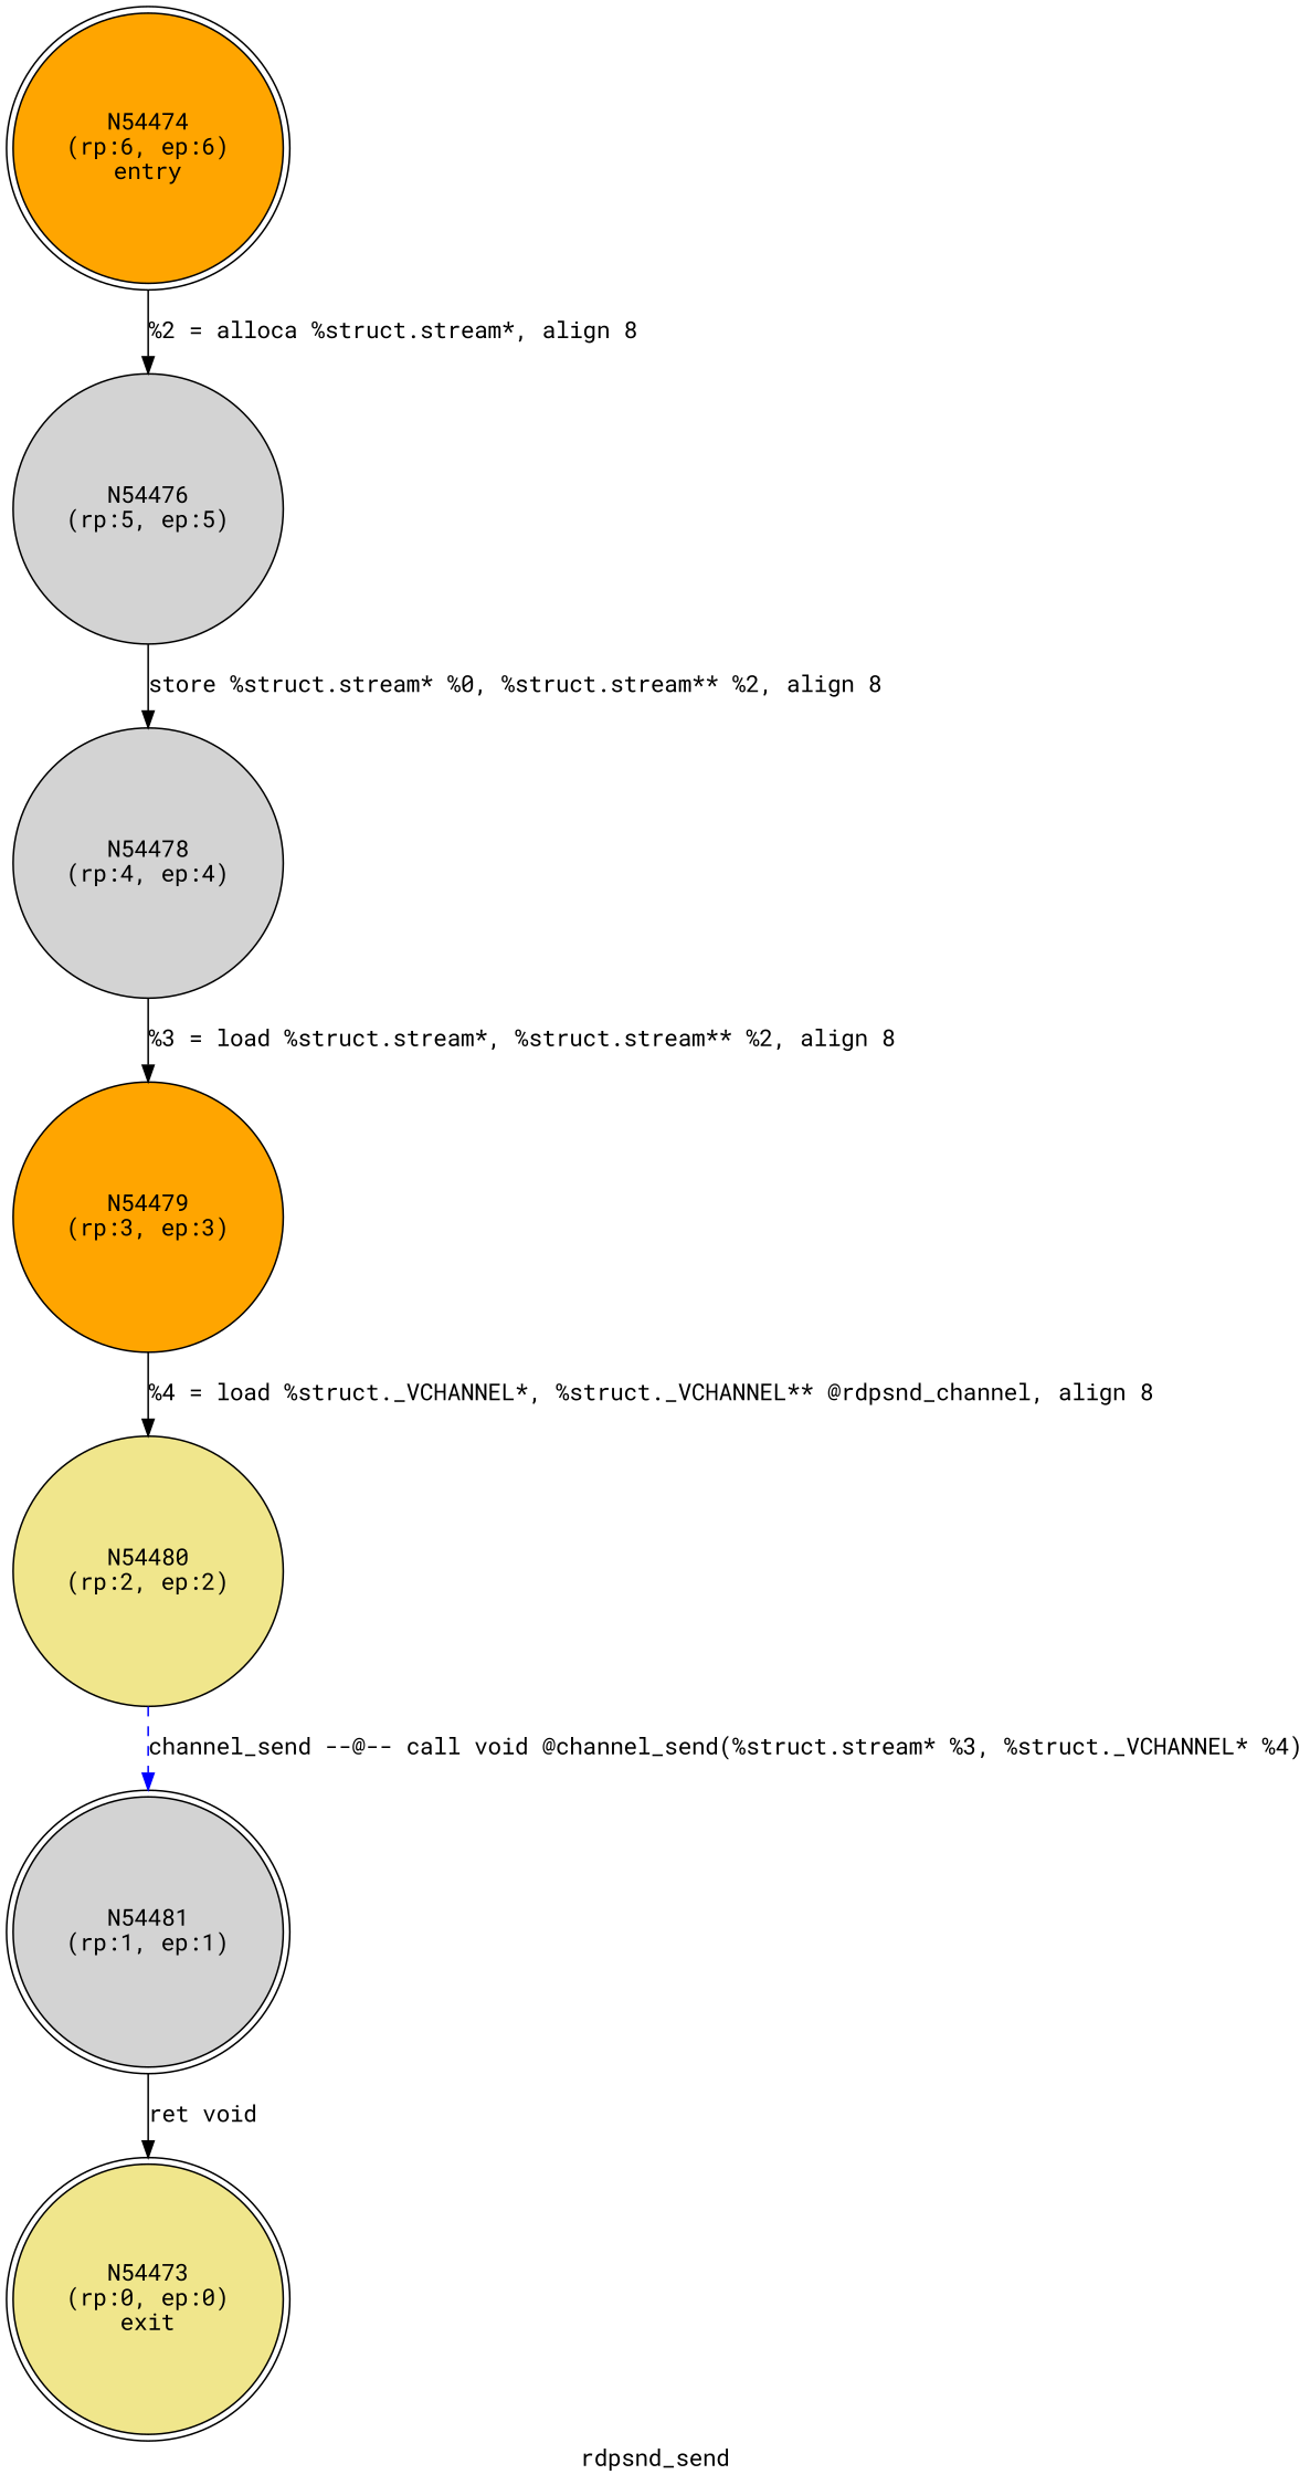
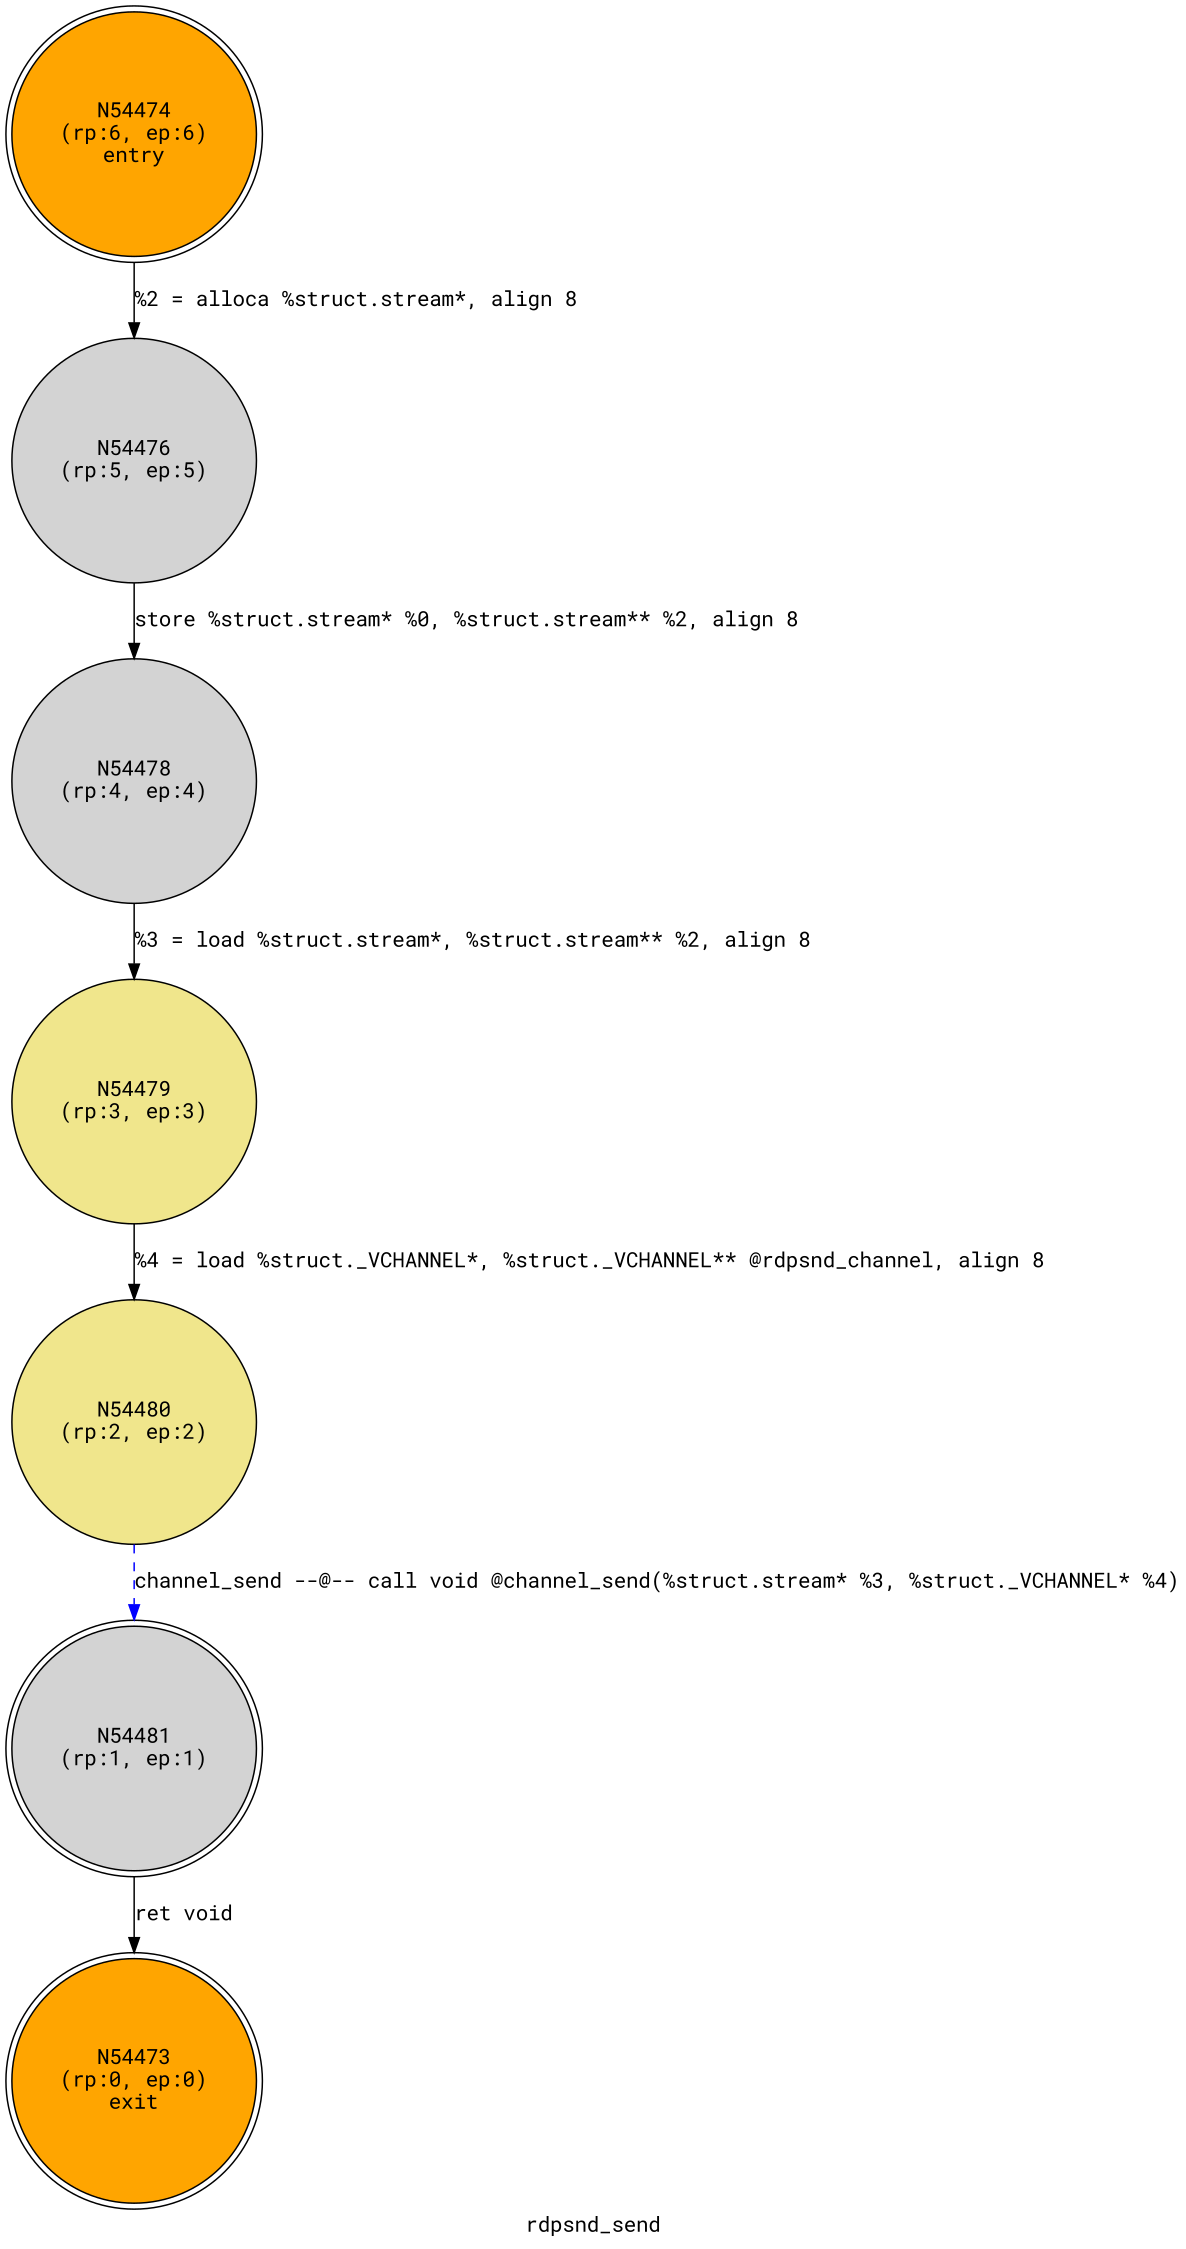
  digraph {
    fontname="Roboto Mono"
    label=rdpsnd_send
    node [fillcolor=lightgrey fontname="Roboto Mono" shape=circle style=filled]
    edge [fontname="Roboto Mono"]
-   n1 [fillcolor=khaki label="N54473\n(rp:0, ep:0)\nexit" shape=doublecircle]
+   n1 [fillcolor=orange label="N54473\n(rp:0, ep:0)\nexit" shape=doublecircle]
    n2 [fillcolor=orange label="N54474\n(rp:6, ep:6)\nentry" shape=doublecircle]
    n3 [label="N54476\n(rp:5, ep:5)"]
    n4 [label="N54478\n(rp:4, ep:4)"]
-   n5 [fillcolor=orange label="N54479\n(rp:3, ep:3)"]
+   n5 [fillcolor=khaki label="N54479\n(rp:3, ep:3)"]
    n6 [fillcolor=khaki label="N54480\n(rp:2, ep:2)"]
    n7 [label="N54481\n(rp:1, ep:1)" shape=doublecircle]
    n2 -> n3 [label="%2 = alloca %struct.stream*, align 8"]
    n3 -> n4 [label="store %struct.stream* %0, %struct.stream** %2, align 8"]
    n4 -> n5 [label="%3 = load %struct.stream*, %struct.stream** %2, align 8"]
    n5 -> n6 [label="%4 = load %struct._VCHANNEL*, %struct._VCHANNEL** @rdpsnd_channel, align 8"]
    n6 -> n7 [color=blue label="channel_send --@-- call void @channel_send(%struct.stream* %3, %struct._VCHANNEL* %4)" style=dashed]
    n7 -> n1 [label="ret void"]
  }
